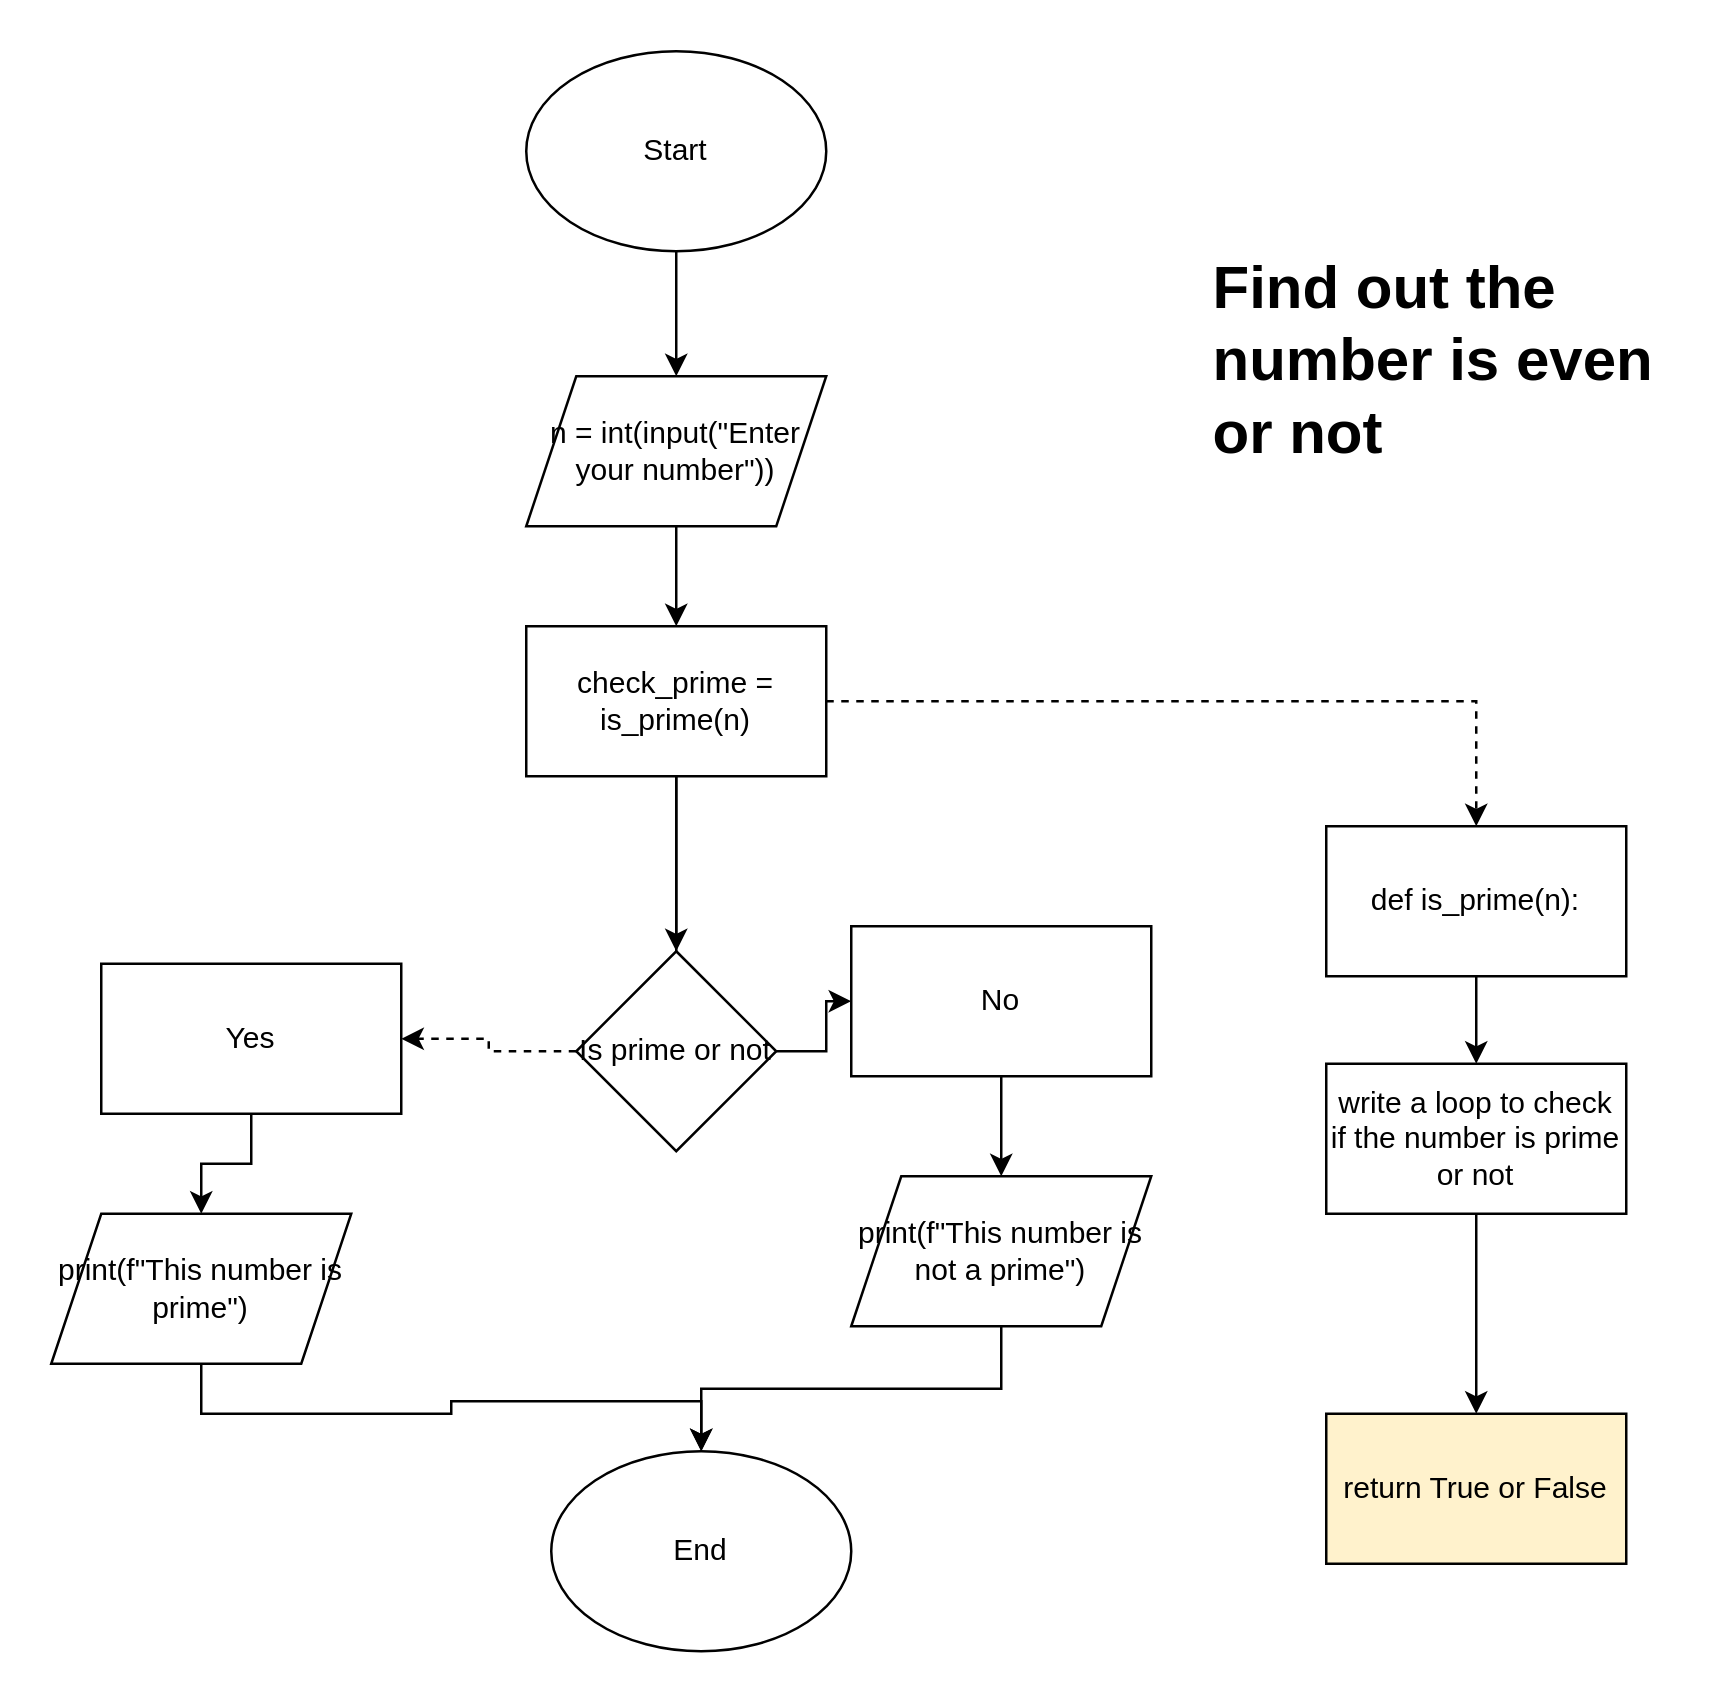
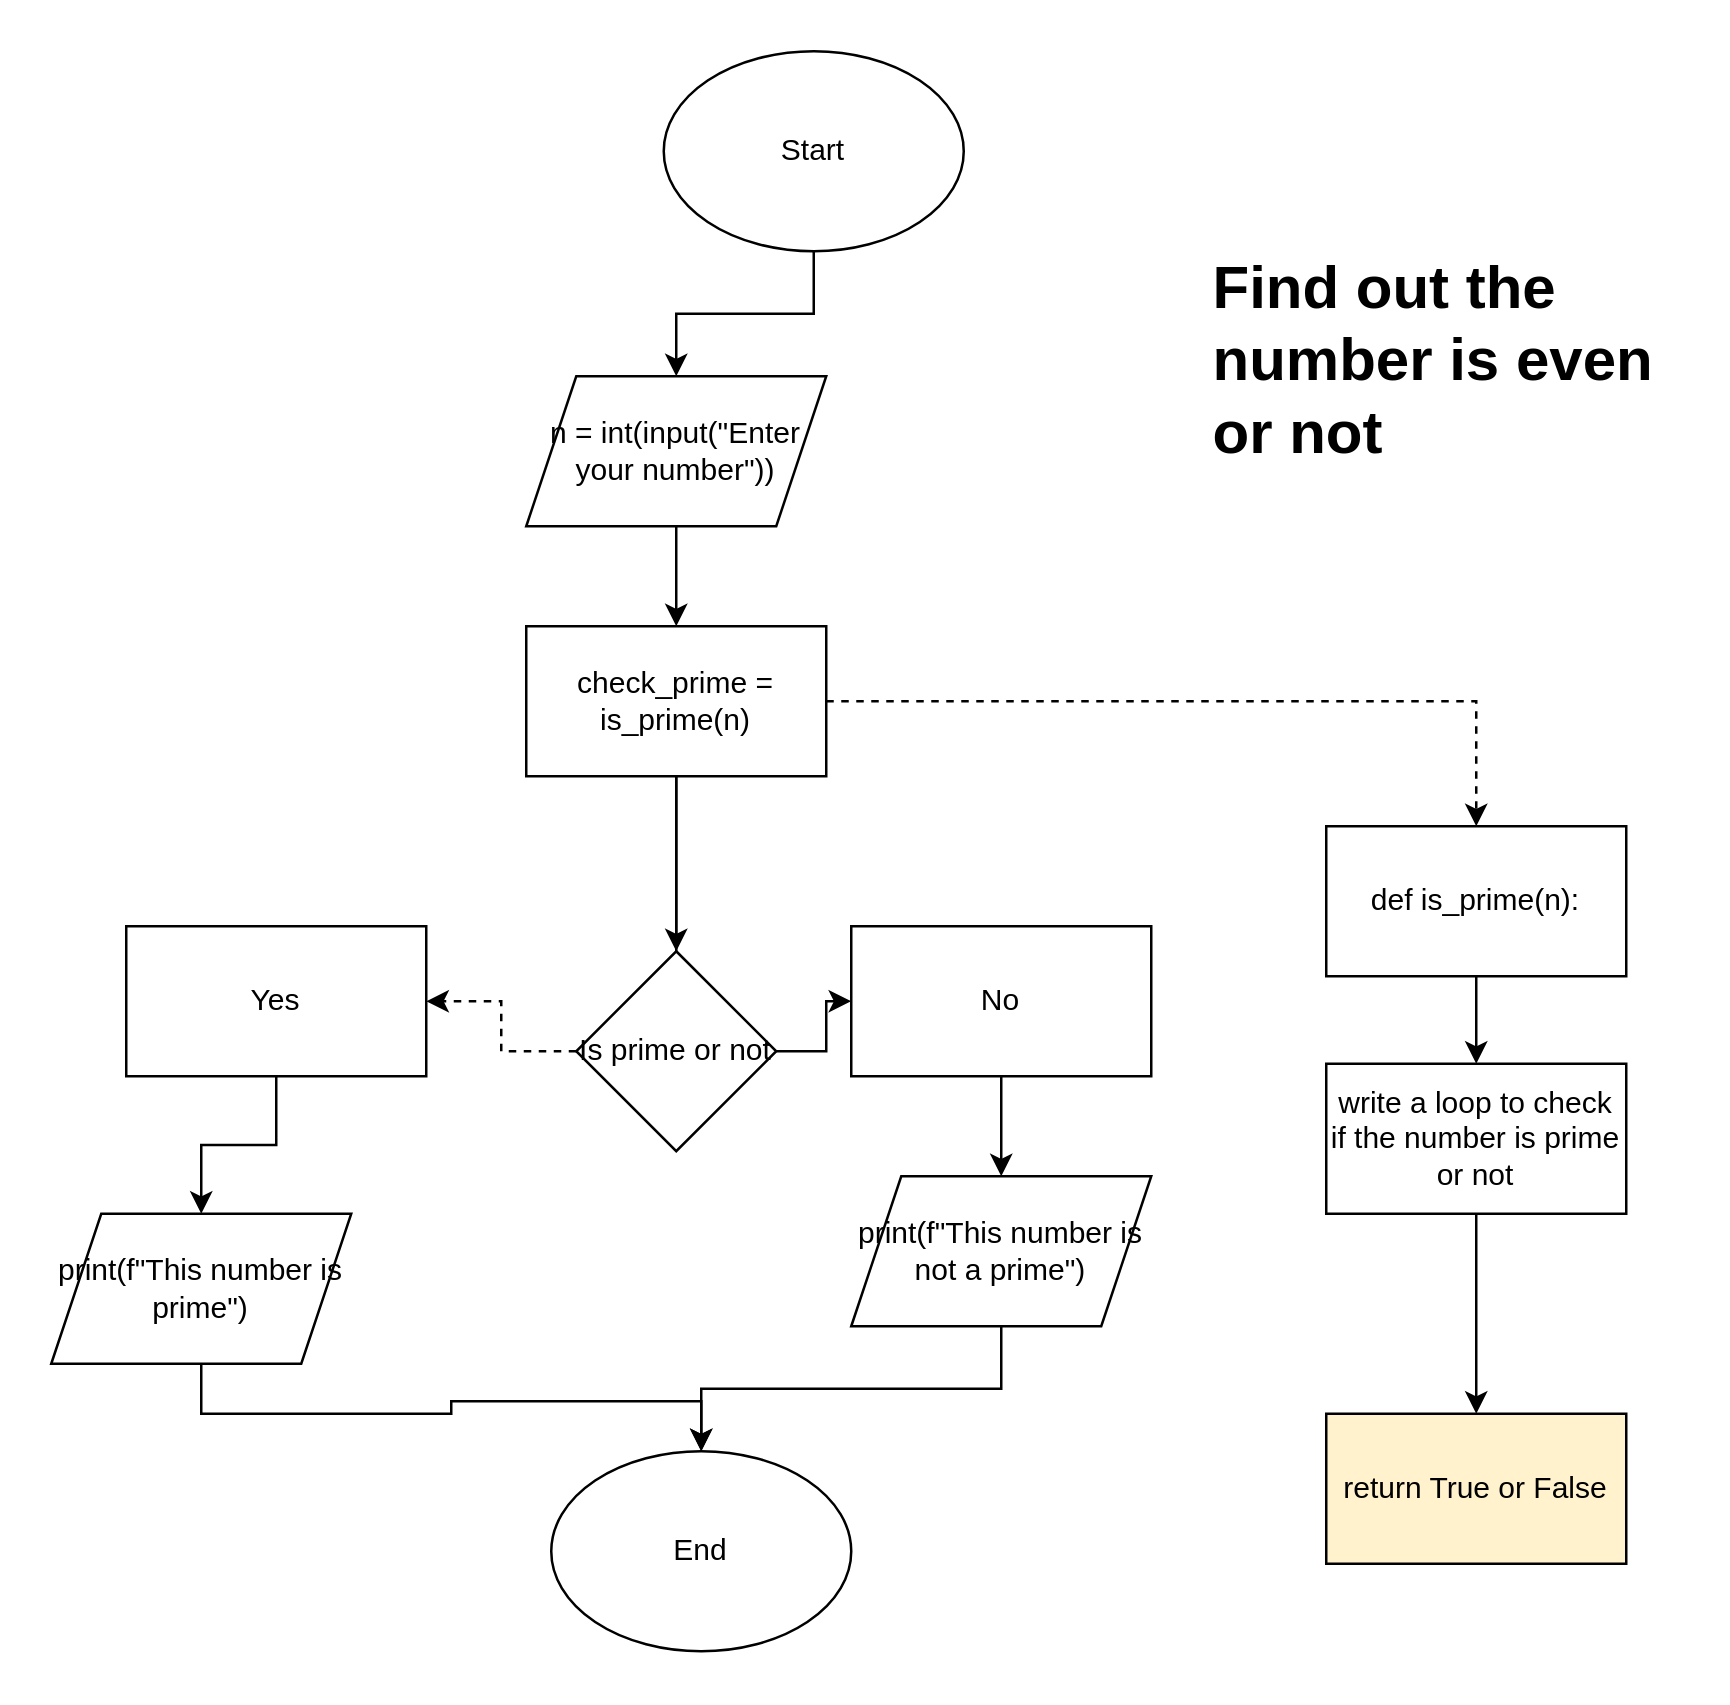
  <mxCell id="0" />
  <mxCell id="1" parent="0" />
  <mxCell id="2" style="edgeStyle=orthogonalEdgeStyle;rounded=0;orthogonalLoop=1;jettySize=auto;html=1;exitX=0.5;exitY=1;exitDx=0;exitDy=0;" edge="1" parent="1" source="3" target="7"><mxGeometry relative="1" as="geometry" /></mxCell>
- <mxCell id="3" value="Start" style="ellipse;whiteSpace=wrap;html=1;" vertex="1" parent="1"><mxGeometry x="210" y="20" width="120" height="80" as="geometry" /></mxCell>
+ <mxCell id="3" value="Start" style="ellipse;whiteSpace=wrap;html=1;" vertex="1" parent="1"><mxGeometry x="265" y="20" width="120" height="80" as="geometry" /></mxCell>
  <mxCell id="4" value="End" style="ellipse;whiteSpace=wrap;html=1;" vertex="1" parent="1"><mxGeometry x="220" y="580" width="120" height="80" as="geometry" /></mxCell>
  <mxCell id="5" value="&lt;h1&gt;Find out the number is even or not&lt;/h1&gt;" style="text;html=1;strokeColor=none;fillColor=none;spacing=5;spacingTop=-20;whiteSpace=wrap;overflow=hidden;rounded=0;" vertex="1" parent="1"><mxGeometry x="480" y="95" width="190" height="120" as="geometry" /></mxCell>
  <mxCell id="6" value="" style="edgeStyle=orthogonalEdgeStyle;rounded=0;orthogonalLoop=1;jettySize=auto;html=1;" edge="1" parent="1" source="7" target="11"><mxGeometry relative="1" as="geometry" /></mxCell>
  <mxCell id="7" value="n = int(input(&quot;Enter your number&quot;))" style="shape=parallelogram;perimeter=parallelogramPerimeter;whiteSpace=wrap;html=1;fixedSize=1;" vertex="1" parent="1"><mxGeometry x="210" y="150" width="120" height="60" as="geometry" /></mxCell>
  <mxCell id="8" value="" style="edgeStyle=orthogonalEdgeStyle;rounded=0;orthogonalLoop=1;jettySize=auto;html=1;" edge="1" parent="1" source="11"><mxGeometry relative="1" as="geometry"><mxPoint x="270" y="395" as="targetPoint" /><Array as="points"><mxPoint x="270" y="395" /><mxPoint x="270" y="395" /></Array></mxGeometry></mxCell>
  <mxCell id="9" style="edgeStyle=orthogonalEdgeStyle;rounded=0;orthogonalLoop=1;jettySize=auto;html=1;dashed=1;" edge="1" parent="1" source="11" target="15"><mxGeometry relative="1" as="geometry" /></mxCell>
  <mxCell id="10" value="" style="edgeStyle=orthogonalEdgeStyle;rounded=0;orthogonalLoop=1;jettySize=auto;html=1;" edge="1" parent="1" source="11" target="20"><mxGeometry relative="1" as="geometry" /></mxCell>
  <mxCell id="11" value="check_prime = is_prime(n)" style="whiteSpace=wrap;html=1;" vertex="1" parent="1"><mxGeometry x="210" y="250" width="120" height="60" as="geometry" /></mxCell>
  <mxCell id="12" style="edgeStyle=orthogonalEdgeStyle;rounded=0;orthogonalLoop=1;jettySize=auto;html=1;exitX=0.5;exitY=1;exitDx=0;exitDy=0;" edge="1" parent="1" source="13" target="4"><mxGeometry relative="1" as="geometry" /></mxCell>
  <mxCell id="13" value="print(f&quot;This number is prime&quot;)" style="shape=parallelogram;perimeter=parallelogramPerimeter;whiteSpace=wrap;html=1;fixedSize=1;" vertex="1" parent="1"><mxGeometry x="20" y="485" width="120" height="60" as="geometry" /></mxCell>
  <mxCell id="14" value="" style="edgeStyle=orthogonalEdgeStyle;rounded=0;orthogonalLoop=1;jettySize=auto;html=1;" edge="1" parent="1" source="15" target="17"><mxGeometry relative="1" as="geometry" /></mxCell>
  <mxCell id="15" value="def is_prime(n):" style="whiteSpace=wrap;html=1;" vertex="1" parent="1"><mxGeometry x="530" y="330" width="120" height="60" as="geometry" /></mxCell>
  <mxCell id="16" value="" style="edgeStyle=orthogonalEdgeStyle;rounded=0;orthogonalLoop=1;jettySize=auto;html=1;" edge="1" parent="1" source="17" target="27"><mxGeometry relative="1" as="geometry" /></mxCell>
  <mxCell id="17" value="write a loop to check if the number is prime or not" style="whiteSpace=wrap;html=1;" vertex="1" parent="1"><mxGeometry x="530" y="425" width="120" height="60" as="geometry" /></mxCell>
  <mxCell id="18" value="" style="edgeStyle=orthogonalEdgeStyle;rounded=0;orthogonalLoop=1;jettySize=auto;html=1;dashed=1;" edge="1" parent="1" source="20" target="22"><mxGeometry relative="1" as="geometry" /></mxCell>
  <mxCell id="19" value="" style="edgeStyle=orthogonalEdgeStyle;rounded=0;orthogonalLoop=1;jettySize=auto;html=1;" edge="1" parent="1" source="20" target="24"><mxGeometry relative="1" as="geometry" /></mxCell>
  <mxCell id="20" value="Is prime or not" style="rhombus;whiteSpace=wrap;html=1;" vertex="1" parent="1"><mxGeometry x="230" y="380" width="80" height="80" as="geometry" /></mxCell>
  <mxCell id="21" style="edgeStyle=orthogonalEdgeStyle;rounded=0;orthogonalLoop=1;jettySize=auto;html=1;entryX=0.5;entryY=0;entryDx=0;entryDy=0;" edge="1" parent="1" source="22" target="13"><mxGeometry relative="1" as="geometry" /></mxCell>
- <mxCell id="22" value="Yes" style="whiteSpace=wrap;html=1;" vertex="1" parent="1"><mxGeometry x="40" y="385" width="120" height="60" as="geometry" /></mxCell>
+ <mxCell id="22" value="Yes" style="whiteSpace=wrap;html=1;" vertex="1" parent="1"><mxGeometry x="50" y="370" width="120" height="60" as="geometry" /></mxCell>
  <mxCell id="23" value="" style="edgeStyle=orthogonalEdgeStyle;rounded=0;orthogonalLoop=1;jettySize=auto;html=1;" edge="1" parent="1" source="24" target="26"><mxGeometry relative="1" as="geometry" /></mxCell>
  <mxCell id="24" value="No" style="whiteSpace=wrap;html=1;" vertex="1" parent="1"><mxGeometry x="340" y="370" width="120" height="60" as="geometry" /></mxCell>
  <mxCell id="25" style="edgeStyle=orthogonalEdgeStyle;rounded=0;orthogonalLoop=1;jettySize=auto;html=1;exitX=0.5;exitY=1;exitDx=0;exitDy=0;" edge="1" parent="1" source="26" target="4"><mxGeometry relative="1" as="geometry" /></mxCell>
  <mxCell id="26" value="print(f&quot;This number is not a prime&quot;)" style="shape=parallelogram;perimeter=parallelogramPerimeter;whiteSpace=wrap;html=1;fixedSize=1;" vertex="1" parent="1"><mxGeometry x="340" y="470" width="120" height="60" as="geometry" /></mxCell>
  <mxCell id="27" value="return True or False" style="whiteSpace=wrap;html=1;fillColor=#fff2cc;" vertex="1" parent="1"><mxGeometry x="530" y="565" width="120" height="60" as="geometry" /></mxCell>
